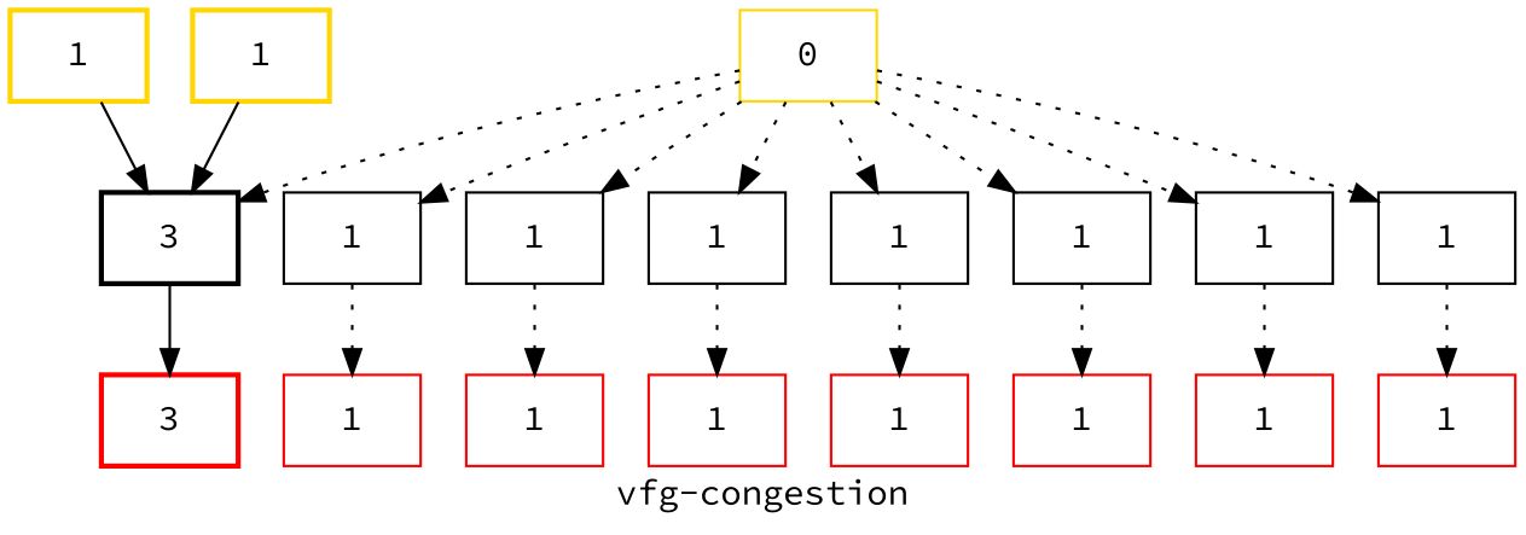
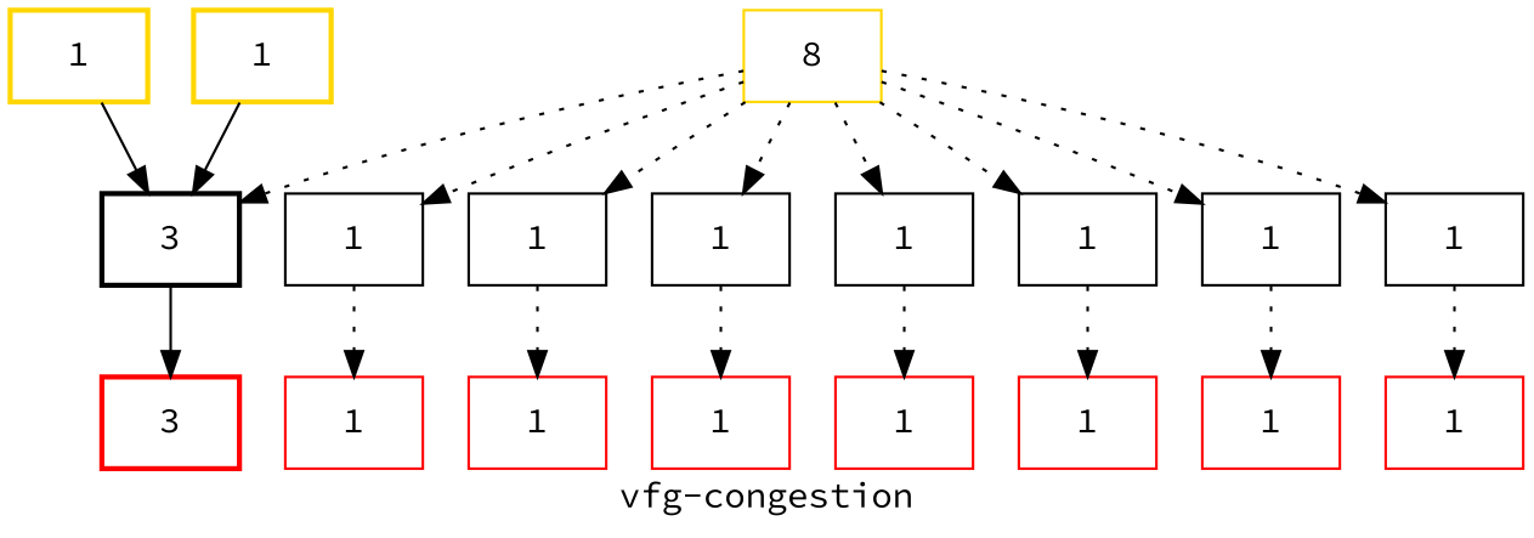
  digraph {
    label="vfg-congestion"
    fontname="Source Code Pro"
    node [shape=box fontname="Source Code Pro"]
    edge [fontname="Source Code Pro" style=dotted]
    n1 [label=3 style=bold]
    n2 [color=red label=3 style=bold]
-   n3 [color=gold label=0]
+   n3 [color=gold label=8]
    n4 [label=1]
    n5 [label=1]
    n6 [label=1]
    n7 [label=1]
    n8 [label=1]
    n9 [label=1]
    n10 [label=1]
    n11 [color=red label=1]
    n12 [color=red label=1]
    n13 [color=red label=1]
    n14 [color=red label=1]
    n15 [color=red label=1]
    n16 [color=red label=1]
    n17 [color=red label=1]
    n18 [color=gold label=1 style=bold]
    n19 [color=gold label=1 style=bold]
    n1 -> n2 [style=""]
    n3 -> n1
    n3 -> n4
    n3 -> n5
    n3 -> n6
    n3 -> n7
    n3 -> n8
    n3 -> n9
    n3 -> n10
    n4 -> n11
    n5 -> n12
    n6 -> n13
    n7 -> n14
    n8 -> n15
    n9 -> n16
    n10 -> n17
    n18 -> n1 [style=""]
    n19 -> n1 [style=""]
  }
